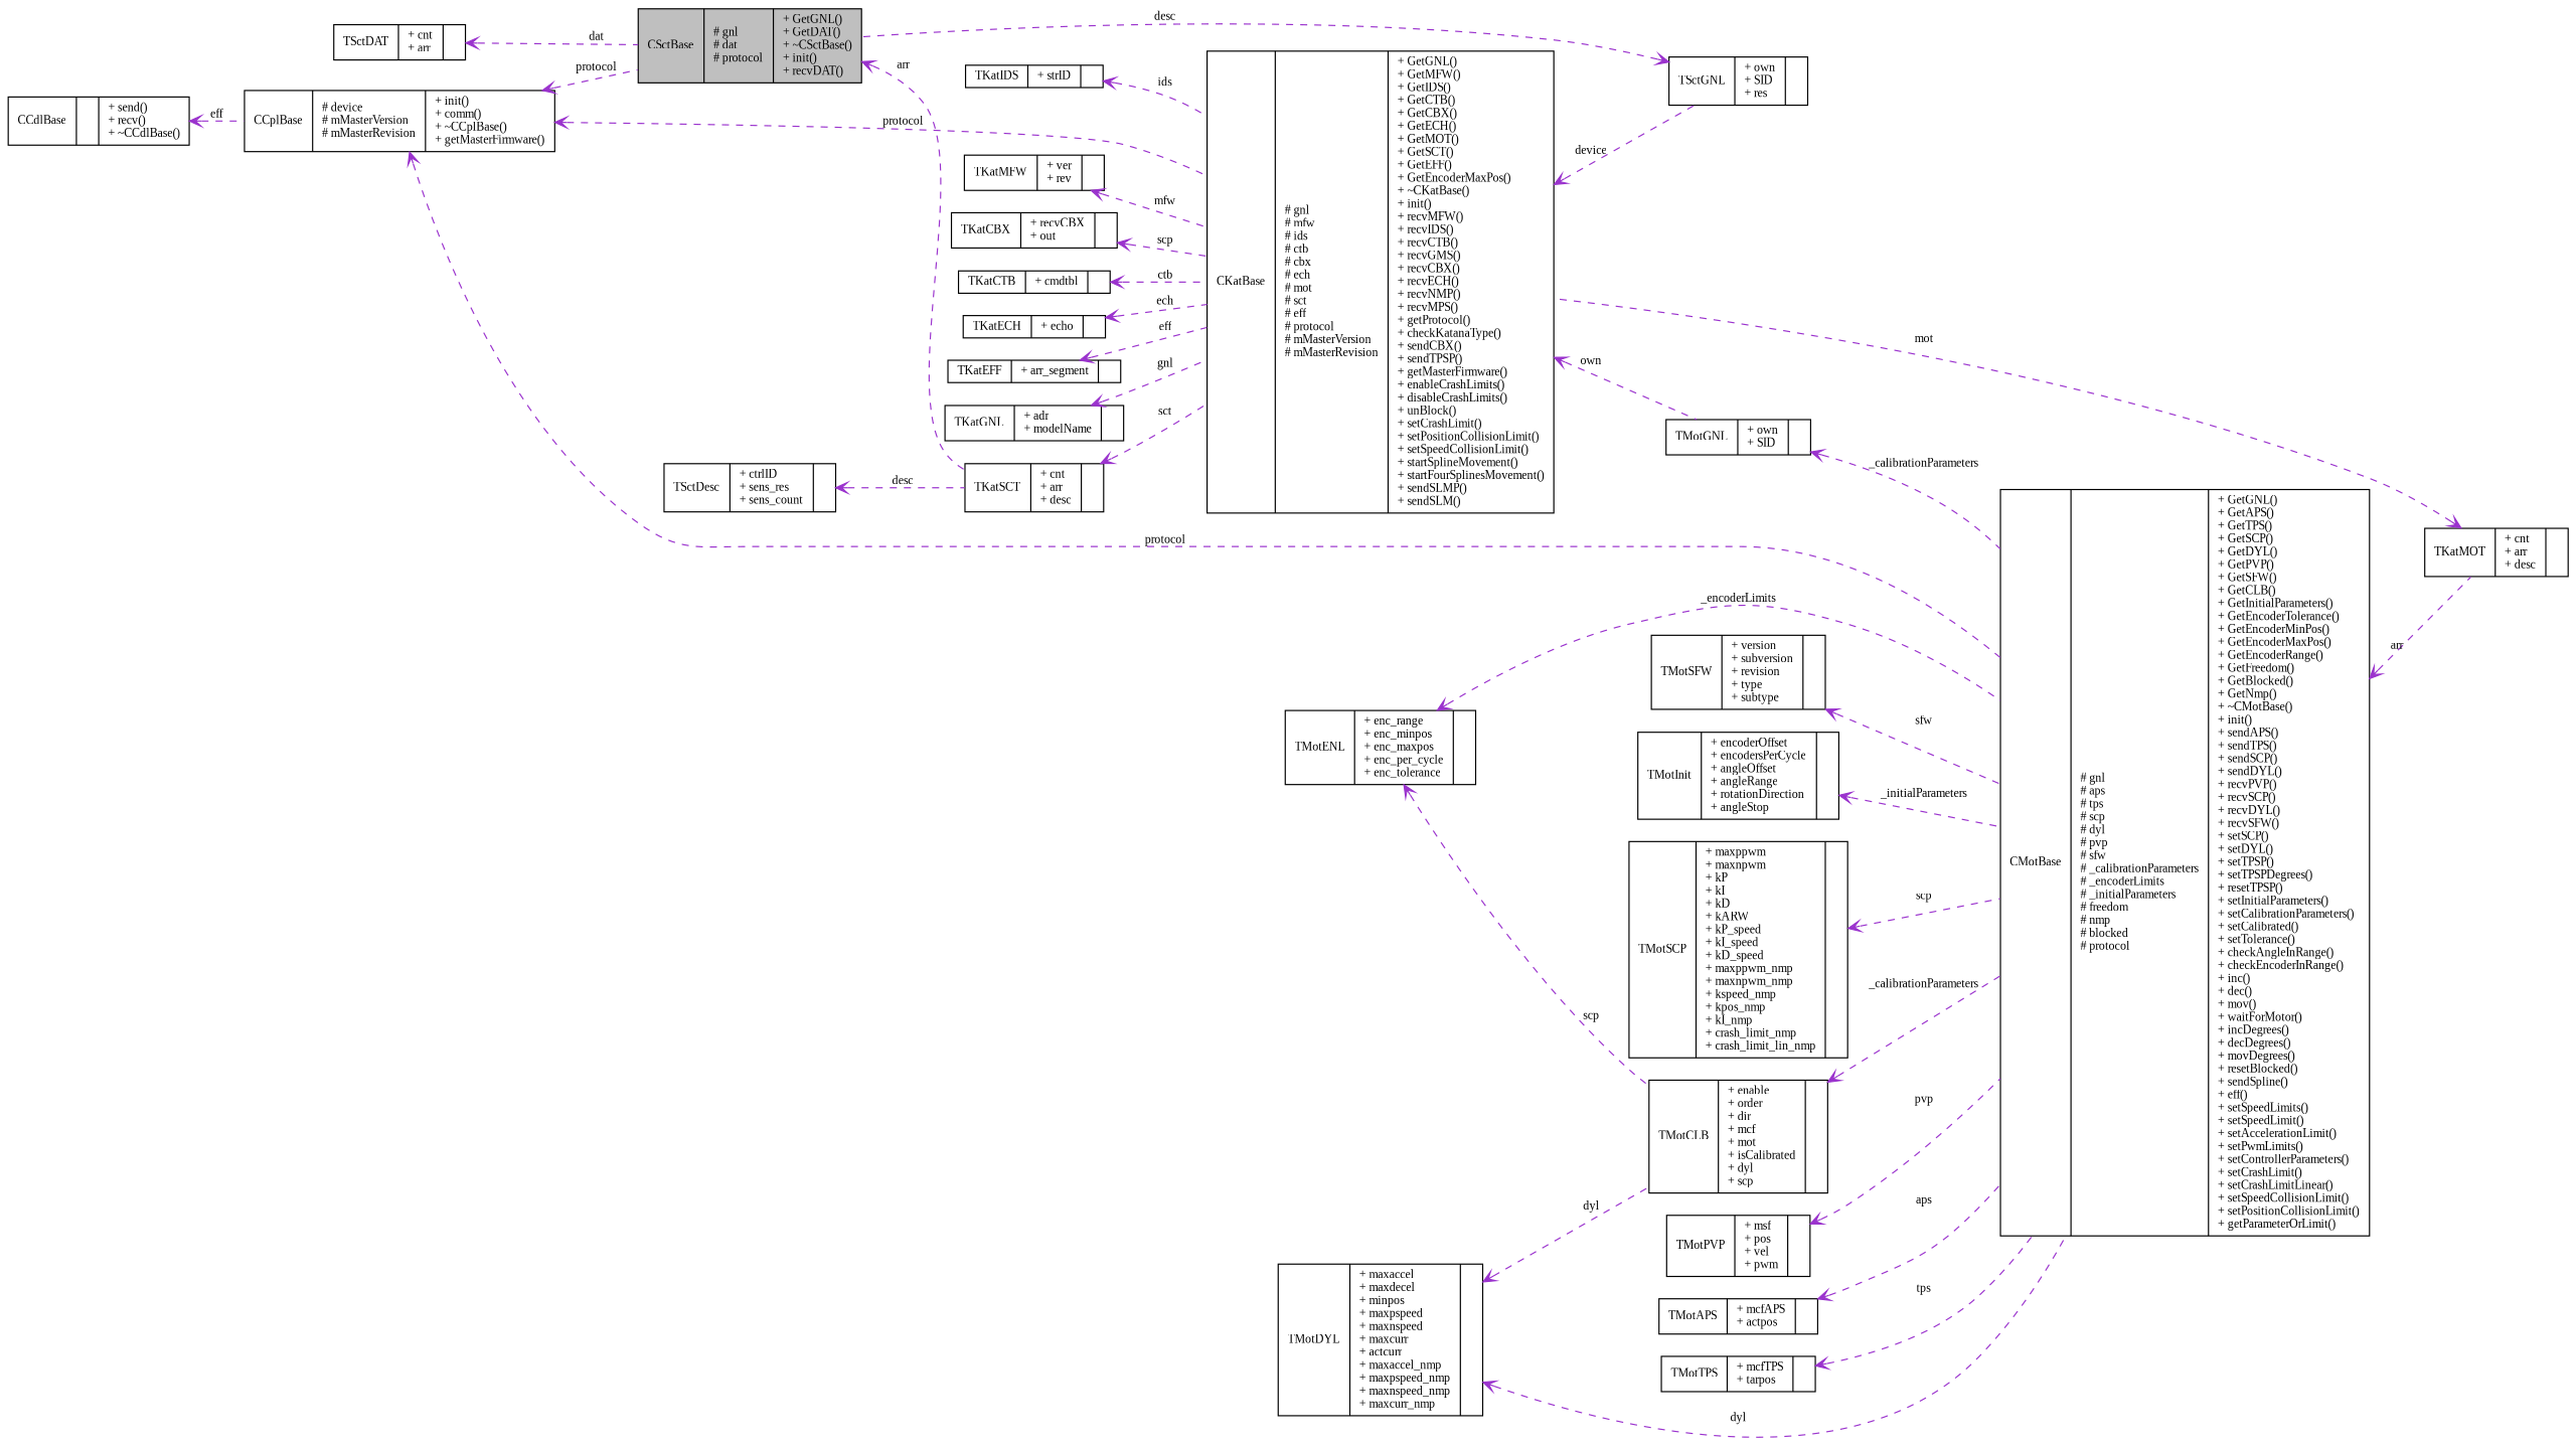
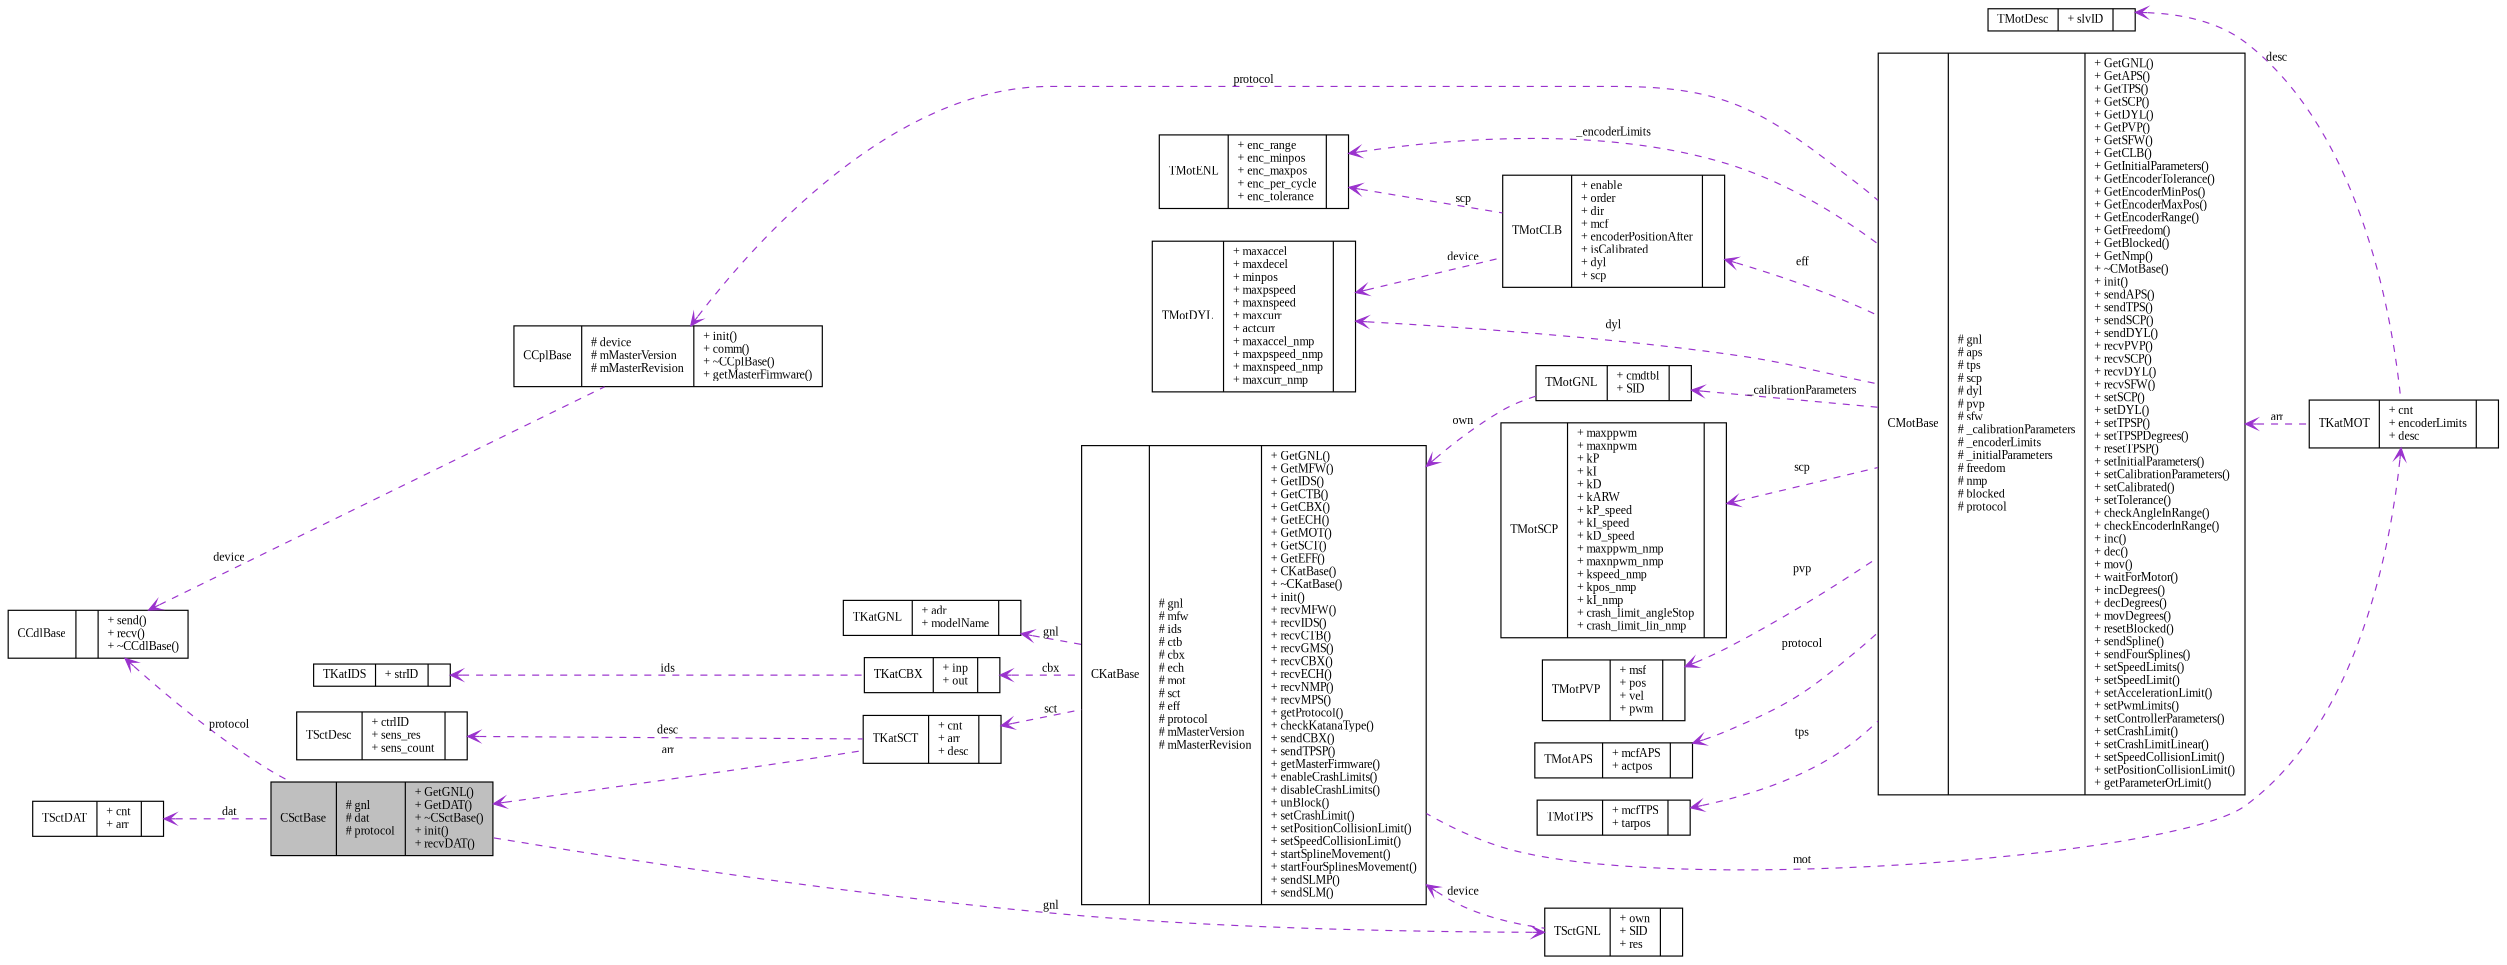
  digraph {
    fontname="Liberation Serif"
    rankdir=LR
    node [color=black fillcolor=white fontname="Liberation Serif" fontsize=10 shape=record style=filled]
    edge [arrowtail=open color=darkorchid3 dir=back fontname="Liberation Serif" fontsize=10 labelfontname="FreeSans.ttf" labelfontsize=10 style=dashed]
    n1 [fillcolor=grey75 fontcolor=black height=0.2 label="{CSctBase\n|# gnl\l# dat\l# protocol\l|+ GetGNL()\l+ GetDAT()\l+ ~CSctBase()\l+ init()\l+ recvDAT()\l}" width=0.4]
    n2 [height=0.2 label="{TKatSCT\n|+ cnt\l+ arr\l+ desc\l|}" width=0.4]
-   n3 [height=0.2 label="{CKatBase\n|# gnl\l# mfw\l# ids\l# ctb\l# cbx\l# ech\l# mot\l# sct\l# eff\l# protocol\l# mMasterVersion\l# mMasterRevision\l|+ GetGNL()\l+ GetMFW()\l+ GetIDS()\l+ GetCTB()\l+ GetCBX()\l+ GetECH()\l+ GetMOT()\l+ GetSCT()\l+ GetEFF()\l+ GetEncoderMaxPos()\l+ ~CKatBase()\l+ init()\l+ recvMFW()\l+ recvIDS()\l+ recvCTB()\l+ recvGMS()\l+ recvCBX()\l+ recvECH()\l+ recvNMP()\l+ recvMPS()\l+ getProtocol()\l+ checkKatanaType()\l+ sendCBX()\l+ sendTPSP()\l+ getMasterFirmware()\l+ enableCrashLimits()\l+ disableCrashLimits()\l+ unBlock()\l+ setCrashLimit()\l+ setPositionCollisionLimit()\l+ setSpeedCollisionLimit()\l+ startSplineMovement()\l+ startFourSplinesMovement()\l+ sendSLMP()\l+ sendSLM()\l}" width=0.4]
+   n3 [height=0.2 label="{CKatBase\n|# gnl\l# mfw\l# ids\l# ctb\l# cbx\l# ech\l# mot\l# sct\l# eff\l# protocol\l# mMasterVersion\l# mMasterRevision\l|+ GetGNL()\l+ GetMFW()\l+ GetIDS()\l+ GetCTB()\l+ GetCBX()\l+ GetECH()\l+ GetMOT()\l+ GetSCT()\l+ GetEFF()\l+ CKatBase()\l+ ~CKatBase()\l+ init()\l+ recvMFW()\l+ recvIDS()\l+ recvCTB()\l+ recvGMS()\l+ recvCBX()\l+ recvECH()\l+ recvNMP()\l+ recvMPS()\l+ getProtocol()\l+ checkKatanaType()\l+ sendCBX()\l+ sendTPSP()\l+ getMasterFirmware()\l+ enableCrashLimits()\l+ disableCrashLimits()\l+ unBlock()\l+ setCrashLimit()\l+ setPositionCollisionLimit()\l+ setSpeedCollisionLimit()\l+ startSplineMovement()\l+ startFourSplinesMovement()\l+ sendSLMP()\l+ sendSLM()\l}" width=0.4]
    n4 [height=0.2 label="{TSctGNL\n|+ own\l+ SID\l+ res\l|}" width=0.4]
-   n5 [height=0.2 label="{TMotGNL\n|+ own\l+ SID\l|}" width=0.4]
-   n6 [height=0.2 label="{CMotBase\n|# gnl\l# aps\l# tps\l# scp\l# dyl\l# pvp\l# sfw\l# _calibrationParameters\l# _encoderLimits\l# _initialParameters\l# freedom\l# nmp\l# blocked\l# protocol\l|+ GetGNL()\l+ GetAPS()\l+ GetTPS()\l+ GetSCP()\l+ GetDYL()\l+ GetPVP()\l+ GetSFW()\l+ GetCLB()\l+ GetInitialParameters()\l+ GetEncoderTolerance()\l+ GetEncoderMinPos()\l+ GetEncoderMaxPos()\l+ GetEncoderRange()\l+ GetFreedom()\l+ GetBlocked()\l+ GetNmp()\l+ ~CMotBase()\l+ init()\l+ sendAPS()\l+ sendTPS()\l+ sendSCP()\l+ sendDYL()\l+ recvPVP()\l+ recvSCP()\l+ recvDYL()\l+ recvSFW()\l+ setSCP()\l+ setDYL()\l+ setTPSP()\l+ setTPSPDegrees()\l+ resetTPSP()\l+ setInitialParameters()\l+ setCalibrationParameters()\l+ setCalibrated()\l+ setTolerance()\l+ checkAngleInRange()\l+ checkEncoderInRange()\l+ inc()\l+ dec()\l+ mov()\l+ waitForMotor()\l+ incDegrees()\l+ decDegrees()\l+ movDegrees()\l+ resetBlocked()\l+ sendSpline()\l+ eff()\l+ setSpeedLimits()\l+ setSpeedLimit()\l+ setAccelerationLimit()\l+ setPwmLimits()\l+ setControllerParameters()\l+ setCrashLimit()\l+ setCrashLimitLinear()\l+ setSpeedCollisionLimit()\l+ setPositionCollisionLimit()\l+ getParameterOrLimit()\l}" width=0.4]
-   n7 [height=0.2 label="{TKatMFW\n|+ ver\l+ rev\l|}" width=0.4]
-   n8 [height=0.2 label="{TKatCBX\n|+ recvCBX\l+ out\l|}" width=0.4]
+   n5 [height=0.2 label="{TMotGNL\n|+ cmdtbl\l+ SID\l|}" width=0.4]
+   n6 [height=0.2 label="{CMotBase\n|# gnl\l# aps\l# tps\l# scp\l# dyl\l# pvp\l# sfw\l# _calibrationParameters\l# _encoderLimits\l# _initialParameters\l# freedom\l# nmp\l# blocked\l# protocol\l|+ GetGNL()\l+ GetAPS()\l+ GetTPS()\l+ GetSCP()\l+ GetDYL()\l+ GetPVP()\l+ GetSFW()\l+ GetCLB()\l+ GetInitialParameters()\l+ GetEncoderTolerance()\l+ GetEncoderMinPos()\l+ GetEncoderMaxPos()\l+ GetEncoderRange()\l+ GetFreedom()\l+ GetBlocked()\l+ GetNmp()\l+ ~CMotBase()\l+ init()\l+ sendAPS()\l+ sendTPS()\l+ sendSCP()\l+ sendDYL()\l+ recvPVP()\l+ recvSCP()\l+ recvDYL()\l+ recvSFW()\l+ setSCP()\l+ setDYL()\l+ setTPSP()\l+ setTPSPDegrees()\l+ resetTPSP()\l+ setInitialParameters()\l+ setCalibrationParameters()\l+ setCalibrated()\l+ setTolerance()\l+ checkAngleInRange()\l+ checkEncoderInRange()\l+ inc()\l+ dec()\l+ mov()\l+ waitForMotor()\l+ incDegrees()\l+ decDegrees()\l+ movDegrees()\l+ resetBlocked()\l+ sendSpline()\l+ sendFourSplines()\l+ setSpeedLimits()\l+ setSpeedLimit()\l+ setAccelerationLimit()\l+ setPwmLimits()\l+ setControllerParameters()\l+ setCrashLimit()\l+ setCrashLimitLinear()\l+ setSpeedCollisionLimit()\l+ setPositionCollisionLimit()\l+ getParameterOrLimit()\l}" width=0.4]
+   n8 [height=0.2 label="{TKatCBX\n|+ inp\l+ out\l|}" width=0.4]
    n9 [height=0.2 label="{TSctDesc\n|+ ctrlID\l+ sens_res\l+ sens_count\l|}" width=0.4]
-   n10 [height=0.2 label="{TKatCTB\n|+ cmdtbl\l|}" width=0.4]
-   n11 [height=0.2 label="{TKatECH\n|+ echo\l|}" width=0.4]
-   n12 [height=0.2 label="{TKatEFF\n|+ arr_segment\l|}" width=0.4]
    n13 [height=0.2 label="{TKatGNL\n|+ adr\l+ modelName\l|}" width=0.4]
-   n14 [height=0.2 label="{TKatMOT\n|+ cnt\l+ arr\l+ desc\l|}" width=0.4]
+   n14 [height=0.2 label="{TKatMOT\n|+ cnt\l+ encoderLimits\l+ desc\l|}" width=0.4]
+   n15 [height=0.2 label="{TMotDesc\n|+ slvID\l|}" width=0.4]
    n16 [height=0.2 label="{TMotENL\n|+ enc_range\l+ enc_minpos\l+ enc_maxpos\l+ enc_per_cycle\l+ enc_tolerance\l|}" width=0.4]
-   n17 [height=0.2 label="{TMotCLB\n|+ enable\l+ order\l+ dir\l+ mcf\l+ mot\l+ isCalibrated\l+ dyl\l+ scp\l|}" width=0.4]
-   n18 [height=0.2 label="{TMotSFW\n|+ version\l+ subversion\l+ revision\l+ type\l+ subtype\l|}" width=0.4]
-   n19 [height=0.2 label="{TMotInit\n|+ encoderOffset\l+ encodersPerCycle\l+ angleOffset\l+ angleRange\l+ rotationDirection\l+ angleStop\l|}" width=0.4]
-   n20 [height=0.2 label="{TMotSCP\n|+ maxppwm\l+ maxnpwm\l+ kP\l+ kI\l+ kD\l+ kARW\l+ kP_speed\l+ kI_speed\l+ kD_speed\l+ maxppwm_nmp\l+ maxnpwm_nmp\l+ kspeed_nmp\l+ kpos_nmp\l+ kI_nmp\l+ crash_limit_nmp\l+ crash_limit_lin_nmp\l|}" width=0.4]
+   n17 [height=0.2 label="{TMotCLB\n|+ enable\l+ order\l+ dir\l+ mcf\l+ encoderPositionAfter\l+ isCalibrated\l+ dyl\l+ scp\l|}" width=0.4]
+   n20 [height=0.2 label="{TMotSCP\n|+ maxppwm\l+ maxnpwm\l+ kP\l+ kI\l+ kD\l+ kARW\l+ kP_speed\l+ kI_speed\l+ kD_speed\l+ maxppwm_nmp\l+ maxnpwm_nmp\l+ kspeed_nmp\l+ kpos_nmp\l+ kI_nmp\l+ crash_limit_angleStop\l+ crash_limit_lin_nmp\l|}" width=0.4]
    n21 [height=0.2 label="{TMotDYL\n|+ maxaccel\l+ maxdecel\l+ minpos\l+ maxpspeed\l+ maxnspeed\l+ maxcurr\l+ actcurr\l+ maxaccel_nmp\l+ maxpspeed_nmp\l+ maxnspeed_nmp\l+ maxcurr_nmp\l|}" width=0.4]
    n22 [height=0.2 label="{TMotPVP\n|+ msf\l+ pos\l+ vel\l+ pwm\l|}" width=0.4]
    n23 [height=0.2 label="{TMotAPS\n|+ mcfAPS\l+ actpos\l|}" width=0.4]
    n24 [height=0.2 label="{TMotTPS\n|+ mcfTPS\l+ tarpos\l|}" width=0.4]
    n25 [height=0.2 label="{CCplBase\n|# device\l# mMasterVersion\l# mMasterRevision\l|+ init()\l+ comm()\l+ ~CCplBase()\l+ getMasterFirmware()\l}" width=0.4]
    n26 [height=0.2 label="{CCdlBase\n||+ send()\l+ recv()\l+ ~CCdlBase()\l}" width=0.4]
    n27 [height=0.2 label="{TKatIDS\n|+ strID\l|}" width=0.4]
    n28 [height=0.2 label="{TSctDAT\n|+ cnt\l+ arr\l|}" width=0.4]
    n1 -> n2 [label=arr]
    n2 -> n3 [label=sct]
    n3 -> n4 [label=device]
    n3 -> n5 [label=own]
-   n4 -> n1 [label=desc]
+   n4 -> n1 [label=gnl]
    n5 -> n6 [label=_calibrationParameters]
    n6 -> n14 [label=arr]
-   n7 -> n3 [label=mfw]
-   n8 -> n3 [label=scp]
+   n8 -> n3 [label=cbx]
    n9 -> n2 [label=desc]
-   n10 -> n3 [label=ctb]
-   n11 -> n3 [label=ech]
-   n12 -> n3 [label=eff]
    n13 -> n3 [label=gnl]
    n14 -> n3 [label=mot]
+   n15 -> n14 [label=desc]
    n16 -> n6 [label=_encoderLimits]
    n16 -> n17 [label=scp]
-   n17 -> n6 [label=_calibrationParameters]
-   n18 -> n6 [label=sfw]
-   n19 -> n6 [label=_initialParameters]
+   n17 -> n6 [label=eff]
    n20 -> n6 [label=scp]
    n21 -> n6 [label=dyl]
-   n21 -> n17 [label=dyl]
+   n21 -> n17 [label=device]
    n22 -> n6 [label=pvp]
-   n23 -> n6 [label=aps]
+   n23 -> n6 [label=protocol]
    n24 -> n6 [label=tps]
-   n25 -> n1 [label=protocol]
-   n25 -> n3 [label=protocol]
+   n26 -> n1 [label=protocol]
    n25 -> n6 [label=protocol]
-   n26 -> n25 [label=eff]
-   n27 -> n3 [label=ids]
+   n26 -> n25 [label=device]
+   n27 -> n8 [label=ids]
    n28 -> n1 [label=dat]
  }
